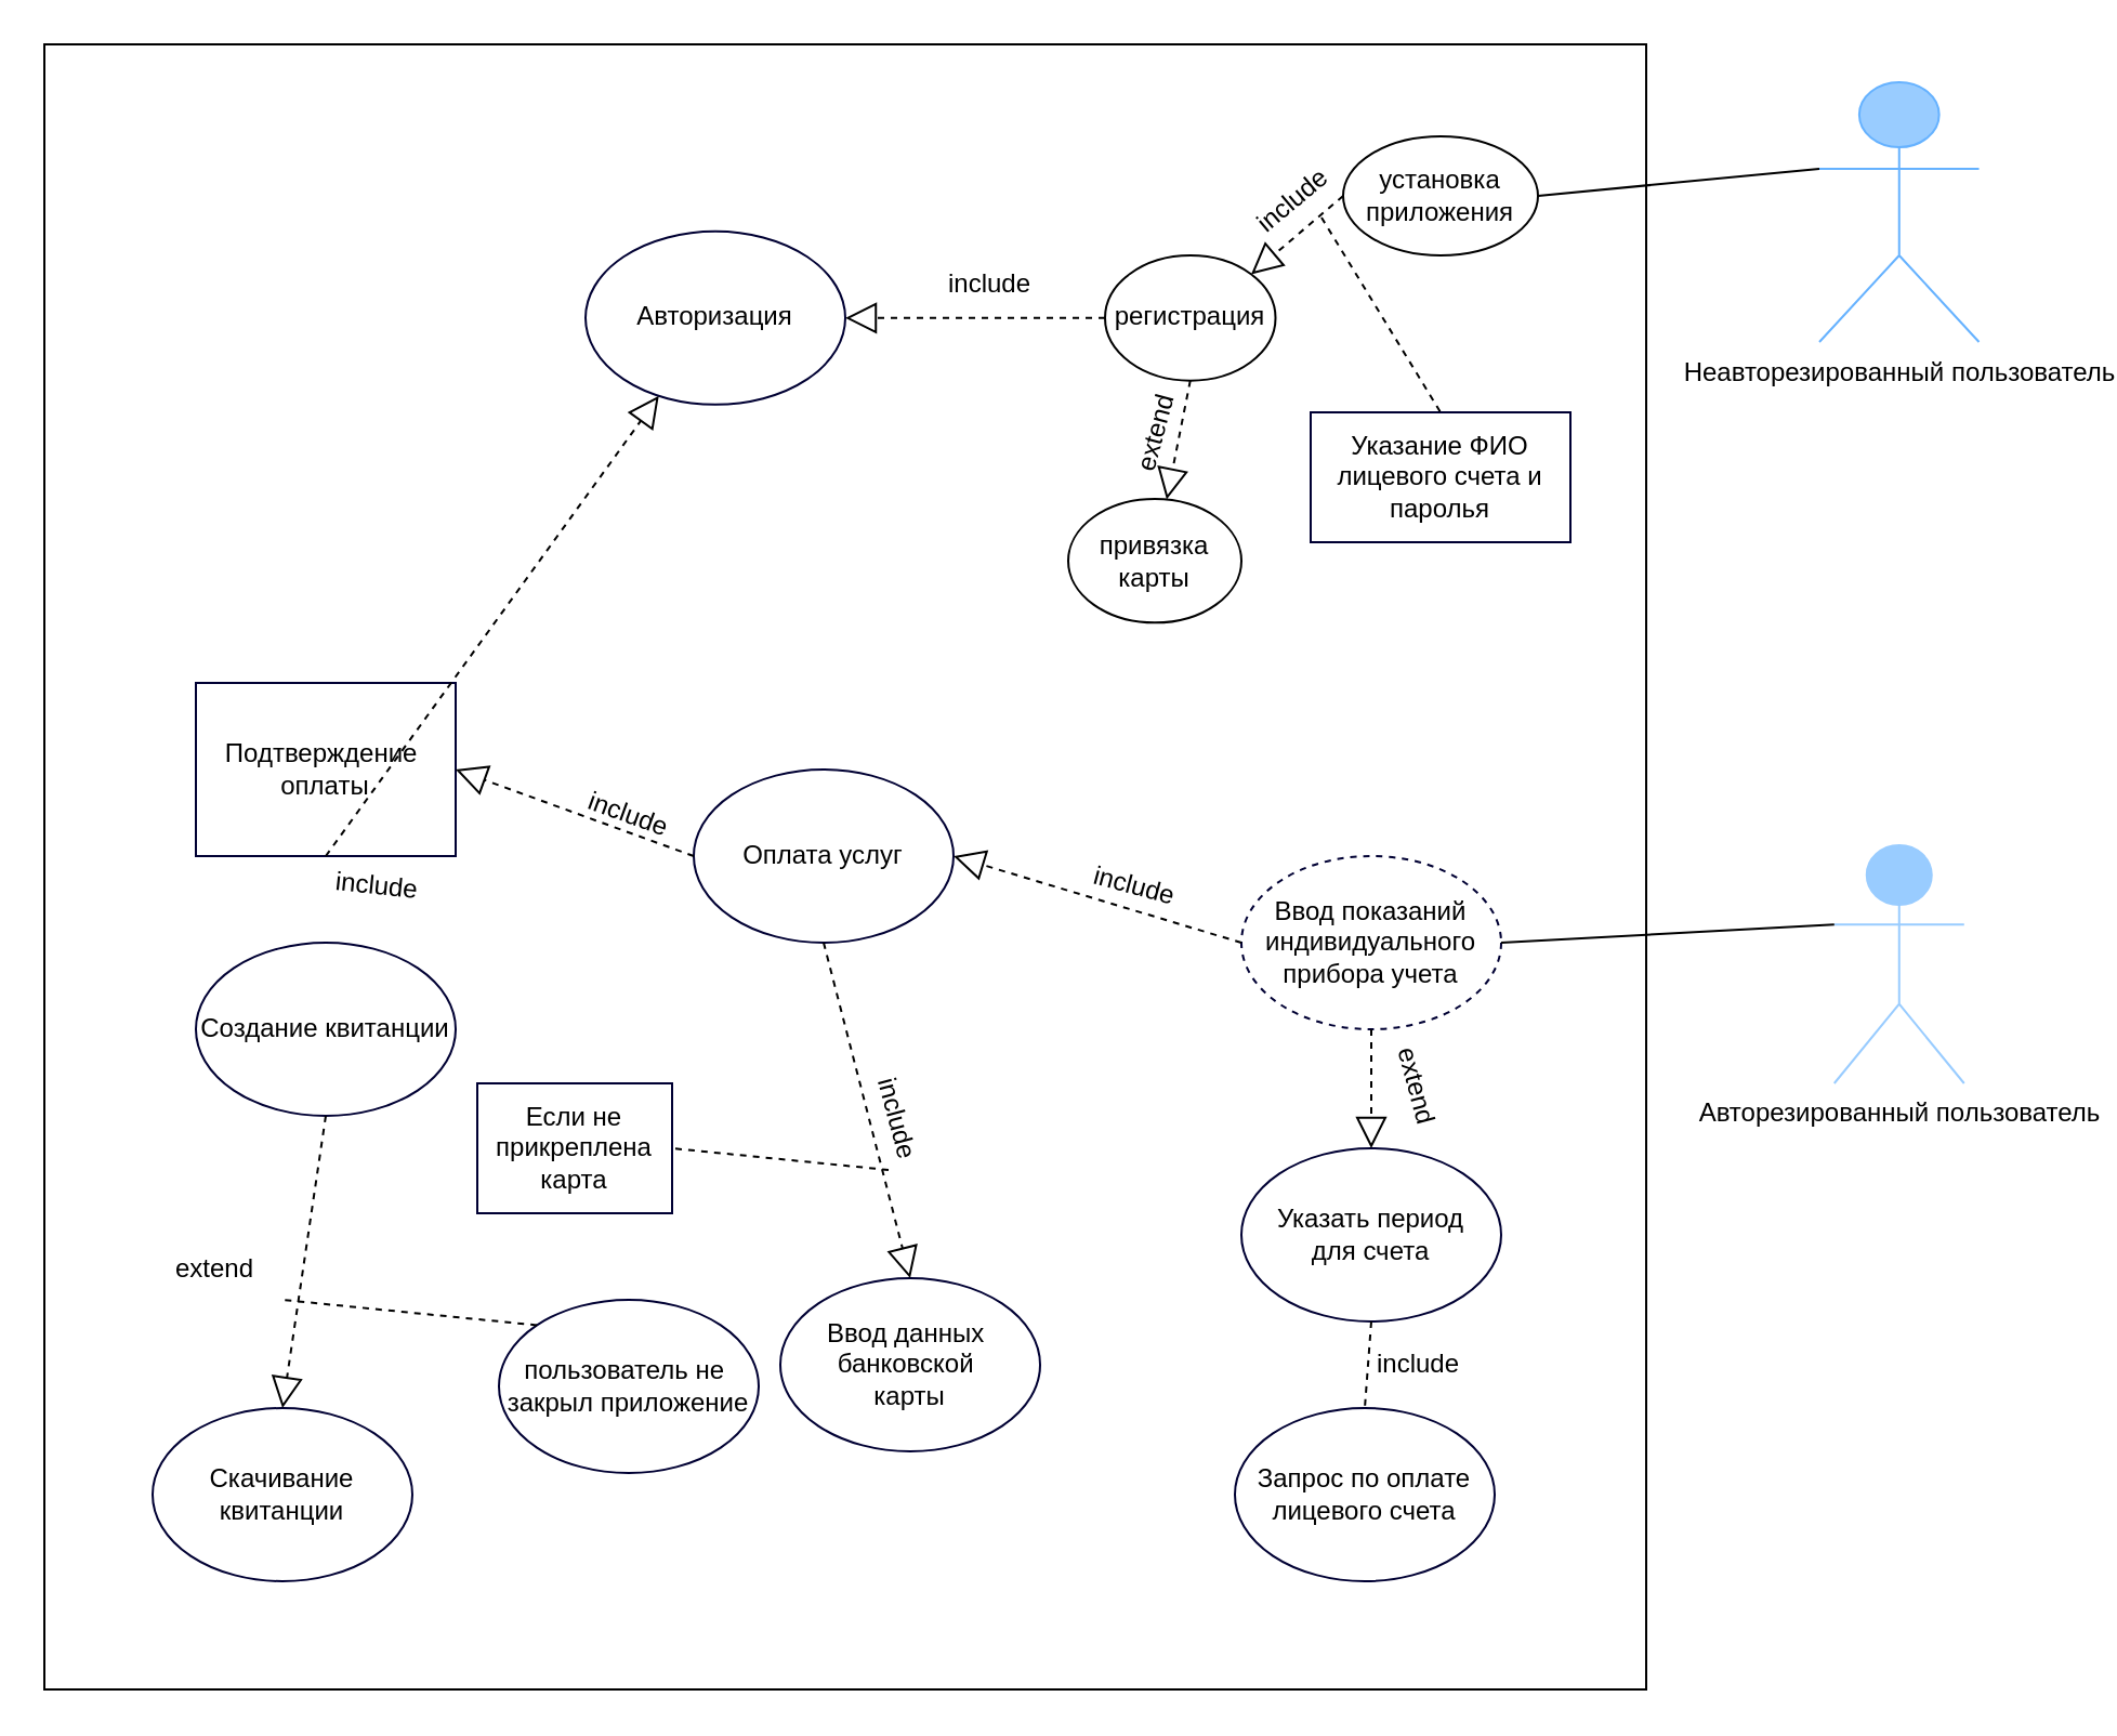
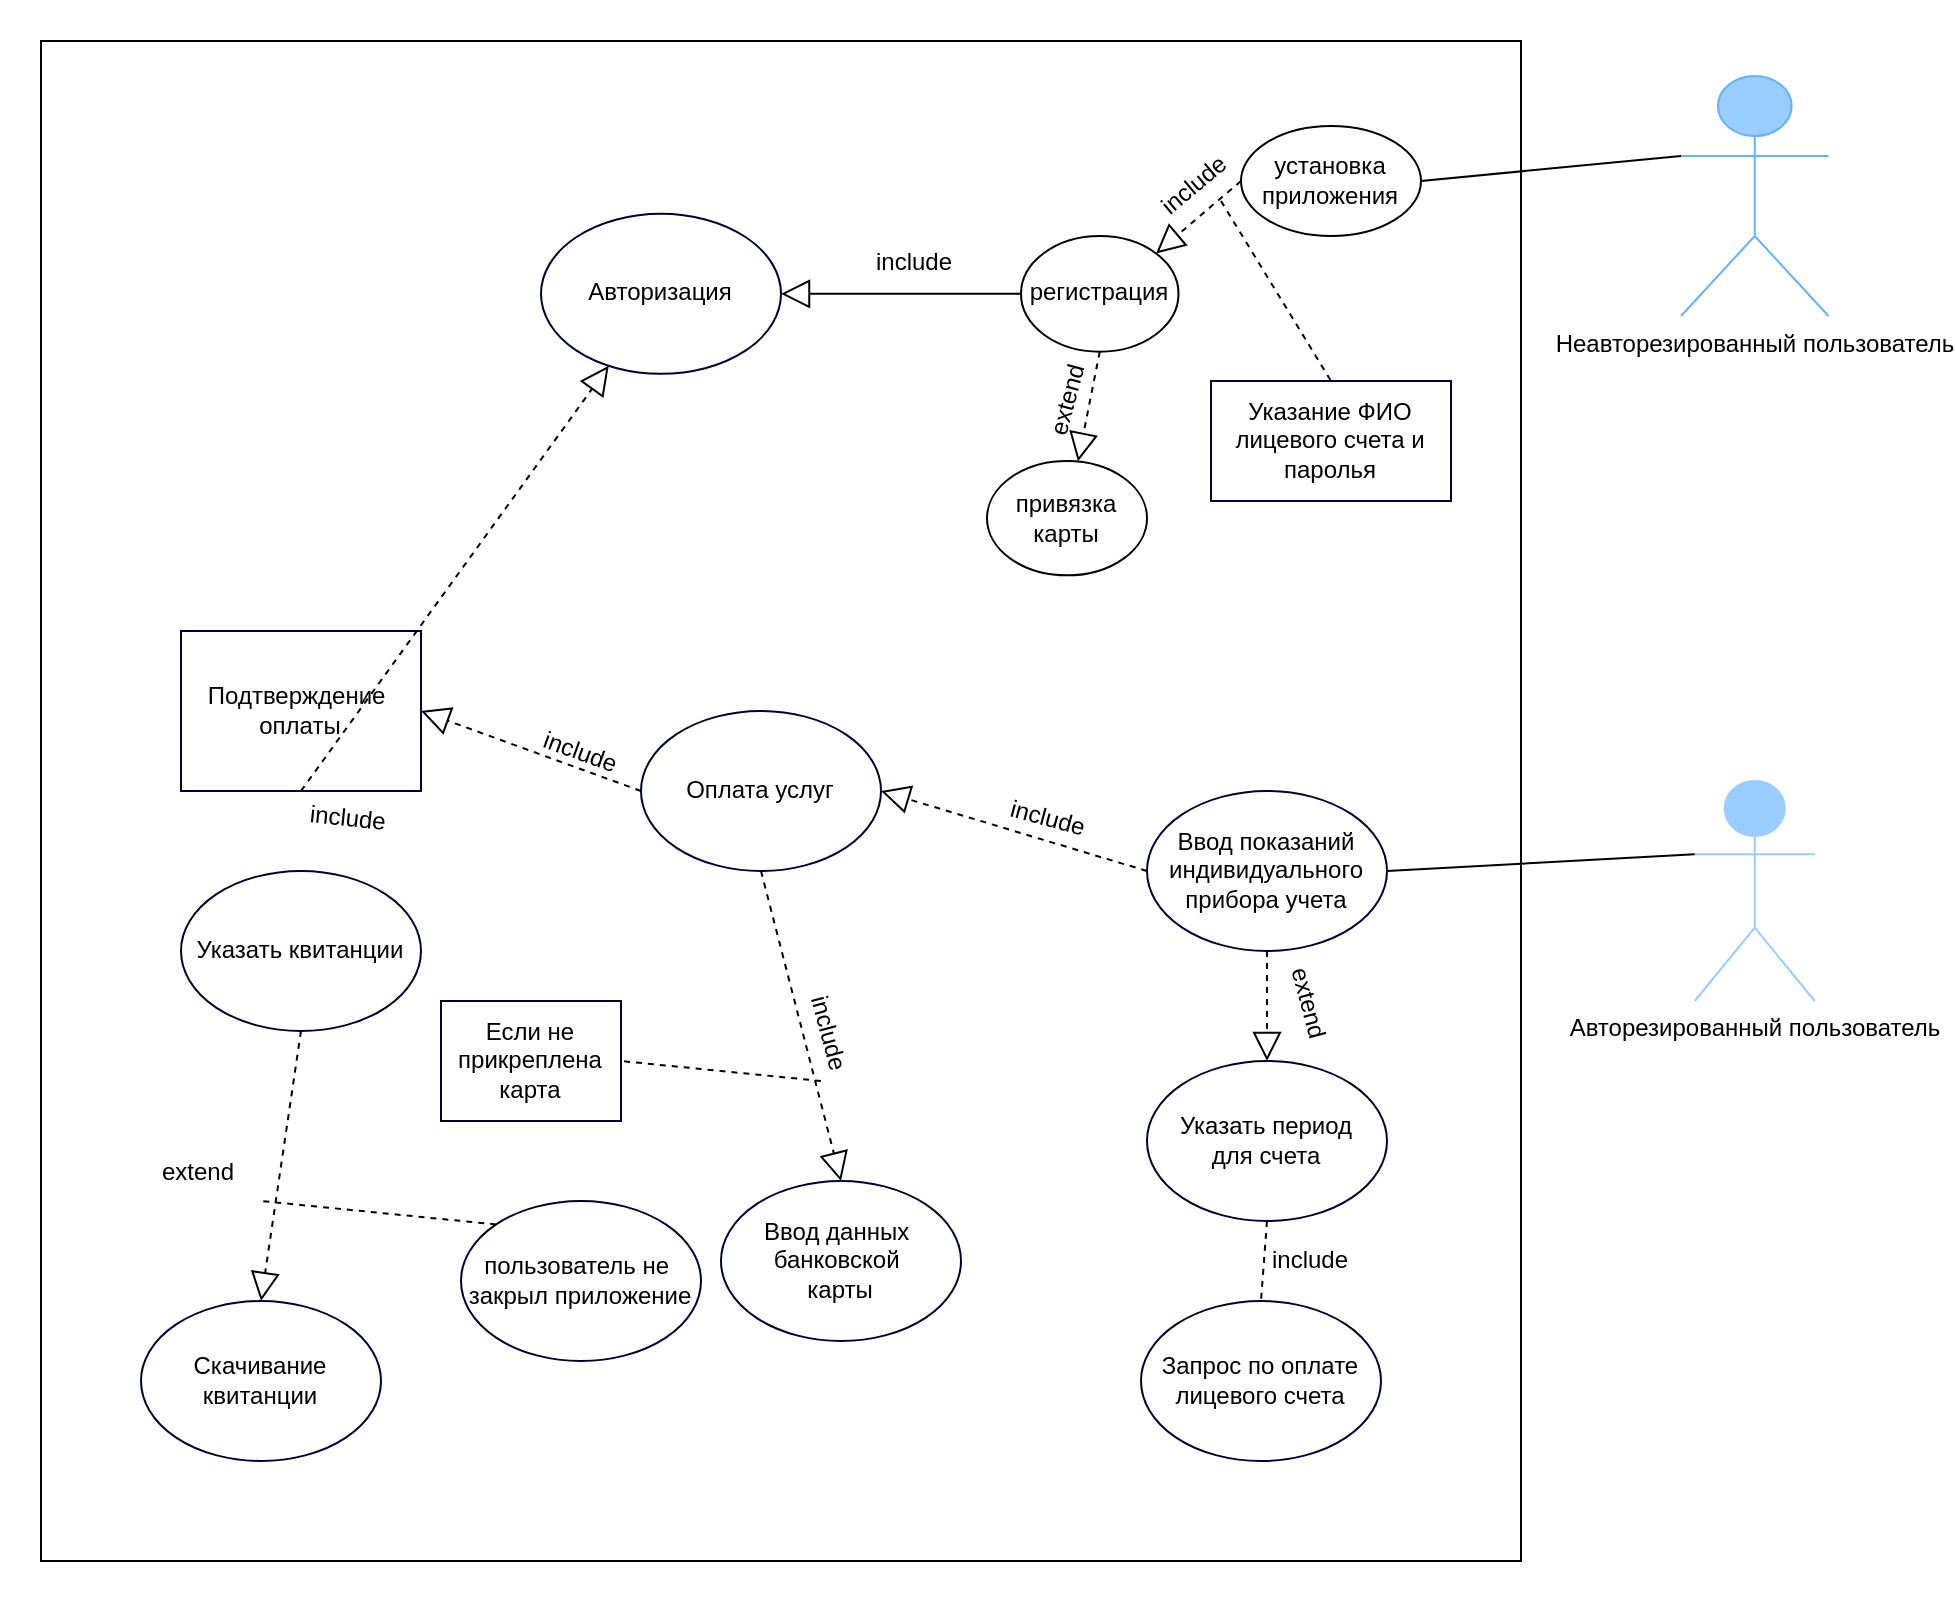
  <mxCell id="0" />
  <mxCell id="1" parent="0" />
  <mxCell id="2" value="" style="rounded=0;whiteSpace=wrap;html=1;" parent="1" vertex="1"><mxGeometry x="20" y="20" width="740" height="760" as="geometry" /></mxCell>
  <mxCell id="3" value="Авторезированный пользователь" style="shape=umlActor;verticalLabelPosition=bottom;verticalAlign=top;html=1;outlineConnect=0;fillColor=#99CCFF;strokeColor=#99CCFF;" parent="1" vertex="1"><mxGeometry x="846.88" y="390" width="60" height="110" as="geometry" /></mxCell>
  <mxCell id="4" value="Неавторезированный пользователь" style="shape=umlActor;verticalLabelPosition=bottom;verticalAlign=top;html=1;outlineConnect=0;fillColor=#99CCFF;strokeColor=#66B2FF;" parent="1" vertex="1"><mxGeometry x="840" y="37.5" width="73.75" height="120" as="geometry" /></mxCell>
  <mxCell id="5" value="регистрация" style="ellipse;whiteSpace=wrap;html=1;" parent="1" vertex="1"><mxGeometry x="510" y="117.5" width="78.75" height="57.81" as="geometry" /></mxCell>
  <mxCell id="6" value="привязка&lt;br&gt;карты" style="ellipse;whiteSpace=wrap;html=1;" parent="1" vertex="1"><mxGeometry x="493" y="230" width="80" height="57.18" as="geometry" /></mxCell>
  <mxCell id="7" value="установка&lt;br&gt;приложения" style="ellipse;whiteSpace=wrap;html=1;" parent="1" vertex="1"><mxGeometry x="620" y="62.5" width="90" height="55" as="geometry" /></mxCell>
  <mxCell id="8" value="Указание ФИО лицевого счета и паролья" style="rounded=0;whiteSpace=wrap;html=1;strokeColor=#000033;fillColor=#FFFFFF;" vertex="1" parent="1"><mxGeometry x="605" y="190" width="120" height="60" as="geometry" /></mxCell>
  <mxCell id="9" value="" style="endArrow=none;dashed=1;html=1;rounded=0;entryX=0.5;entryY=0;entryDx=0;entryDy=0;" edge="1" parent="1" target="8"><mxGeometry width="50" height="50" relative="1" as="geometry"><mxPoint x="610" y="100" as="sourcePoint" /><mxPoint x="670" y="280" as="targetPoint" /></mxGeometry></mxCell>
- <mxCell id="10" value="Ввод показаний индивидуального прибора учета" style="ellipse;whiteSpace=wrap;html=1;strokeColor=#000033;fillColor=#FFFFFF;dashed=1;" vertex="1" parent="1"><mxGeometry x="573" y="395" width="120" height="80" as="geometry" /></mxCell>
+ <mxCell id="10" value="Ввод показаний индивидуального прибора учета" style="ellipse;whiteSpace=wrap;html=1;strokeColor=#000033;fillColor=#FFFFFF;" vertex="1" parent="1"><mxGeometry x="573" y="395" width="120" height="80" as="geometry" /></mxCell>
  <mxCell id="11" value="Оплата услуг" style="ellipse;whiteSpace=wrap;html=1;strokeColor=#000033;fillColor=#FFFFFF;" vertex="1" parent="1"><mxGeometry x="320" y="355" width="120" height="80" as="geometry" /></mxCell>
  <mxCell id="12" value="Авторизация" style="ellipse;whiteSpace=wrap;html=1;strokeColor=#000033;fillColor=#FFFFFF;" vertex="1" parent="1"><mxGeometry x="270" y="106.41" width="120" height="80" as="geometry" /></mxCell>
  <mxCell id="13" value="Подтверждение&amp;nbsp;&lt;br&gt;оплаты" style="whiteSpace=wrap;html=1;strokeColor=#000033;fillColor=#FFFFFF;rounded=0;" vertex="1" parent="1"><mxGeometry x="90" y="315" width="120" height="80" as="geometry" /></mxCell>
  <mxCell id="14" value="Ввод данных&amp;nbsp;&lt;br&gt;банковской&amp;nbsp;&lt;br&gt;карты" style="ellipse;whiteSpace=wrap;html=1;strokeColor=#000033;fillColor=#FFFFFF;" vertex="1" parent="1"><mxGeometry x="360" y="590" width="120" height="80" as="geometry" /></mxCell>
  <mxCell id="15" value="Указать период&lt;br&gt;для счета" style="ellipse;whiteSpace=wrap;html=1;strokeColor=#000033;fillColor=#FFFFFF;" vertex="1" parent="1"><mxGeometry x="573" y="530" width="120" height="80" as="geometry" /></mxCell>
- <mxCell id="16" value="Создание квитанции" style="ellipse;whiteSpace=wrap;html=1;strokeColor=#000033;fillColor=#FFFFFF;" vertex="1" parent="1"><mxGeometry x="90" y="435" width="120" height="80" as="geometry" /></mxCell>
+ <mxCell id="16" value="Указать квитанции" style="ellipse;whiteSpace=wrap;html=1;strokeColor=#000033;fillColor=#FFFFFF;" vertex="1" parent="1"><mxGeometry x="90" y="435" width="120" height="80" as="geometry" /></mxCell>
  <mxCell id="17" value="Скачивание квитанции" style="ellipse;whiteSpace=wrap;html=1;strokeColor=#000033;fillColor=#FFFFFF;" vertex="1" parent="1"><mxGeometry x="70" y="650" width="120" height="80" as="geometry" /></mxCell>
  <mxCell id="18" value="Запрос по оплате лицевого счета" style="ellipse;whiteSpace=wrap;html=1;strokeColor=#000033;fillColor=#FFFFFF;" vertex="1" parent="1"><mxGeometry x="570" y="650" width="120" height="80" as="geometry" /></mxCell>
  <mxCell id="19" value="" style="endArrow=none;html=1;rounded=0;entryX=0;entryY=0.333;entryDx=0;entryDy=0;entryPerimeter=0;exitX=1;exitY=0.5;exitDx=0;exitDy=0;" edge="1" parent="1" source="10" target="3"><mxGeometry width="50" height="50" relative="1" as="geometry"><mxPoint x="620" y="430" as="sourcePoint" /><mxPoint x="670" y="380" as="targetPoint" /></mxGeometry></mxCell>
  <mxCell id="20" value="" style="endArrow=none;html=1;rounded=0;entryX=0;entryY=0.333;entryDx=0;entryDy=0;entryPerimeter=0;exitX=1;exitY=0.5;exitDx=0;exitDy=0;" edge="1" parent="1" source="7" target="4"><mxGeometry width="50" height="50" relative="1" as="geometry"><mxPoint x="620" y="430" as="sourcePoint" /><mxPoint x="670" y="380" as="targetPoint" /></mxGeometry></mxCell>
  <mxCell id="21" value="" style="endArrow=block;dashed=1;endFill=0;endSize=12;html=1;rounded=0;exitX=0.5;exitY=1;exitDx=0;exitDy=0;" edge="1" parent="1" source="5" target="6"><mxGeometry width="160" relative="1" as="geometry"><mxPoint x="110" y="227.97" as="sourcePoint" /><mxPoint x="270" y="227.97" as="targetPoint" /></mxGeometry></mxCell>
  <mxCell id="22" value="" style="endArrow=block;dashed=1;endFill=0;endSize=12;html=1;rounded=0;exitX=0;exitY=0.5;exitDx=0;exitDy=0;entryX=1;entryY=0;entryDx=0;entryDy=0;" edge="1" parent="1" source="7" target="5"><mxGeometry width="160" relative="1" as="geometry"><mxPoint x="280" y="280" as="sourcePoint" /><mxPoint x="440" y="280" as="targetPoint" /></mxGeometry></mxCell>
- <mxCell id="23" value="" style="endArrow=block;dashed=1;endFill=0;endSize=12;html=1;rounded=0;exitX=0;exitY=0.5;exitDx=0;exitDy=0;entryX=1;entryY=0.5;entryDx=0;entryDy=0;" edge="1" parent="1" source="5" target="12"><mxGeometry width="160" relative="1" as="geometry"><mxPoint x="503.795" y="160" as="sourcePoint" /><mxPoint x="492.996" y="214.969" as="targetPoint" /></mxGeometry></mxCell>
+ <mxCell id="23" value="" style="endArrow=block;dashed=0;endFill=0;endSize=12;html=1;rounded=0;exitX=0;exitY=0.5;exitDx=0;exitDy=0;entryX=1;entryY=0.5;entryDx=0;entryDy=0;" edge="1" parent="1" source="5" target="12"><mxGeometry width="160" relative="1" as="geometry"><mxPoint x="503.795" y="160" as="sourcePoint" /><mxPoint x="492.996" y="214.969" as="targetPoint" /></mxGeometry></mxCell>
  <mxCell id="24" value="" style="endArrow=block;dashed=1;endFill=0;endSize=12;html=1;rounded=0;exitX=0;exitY=0.5;exitDx=0;exitDy=0;entryX=1;entryY=0.5;entryDx=0;entryDy=0;" edge="1" parent="1" source="10" target="11"><mxGeometry width="160" relative="1" as="geometry"><mxPoint x="521" y="420" as="sourcePoint" /><mxPoint x="509.996" y="484.999" as="targetPoint" /></mxGeometry></mxCell>
  <mxCell id="25" value="" style="endArrow=block;dashed=1;endFill=0;endSize=12;html=1;rounded=0;exitX=0;exitY=0.5;exitDx=0;exitDy=0;entryX=1;entryY=0.5;entryDx=0;entryDy=0;" edge="1" parent="1" source="11" target="13"><mxGeometry width="160" relative="1" as="geometry"><mxPoint x="290.795" y="435" as="sourcePoint" /><mxPoint x="279.996" y="489.969" as="targetPoint" /></mxGeometry></mxCell>
  <mxCell id="26" value="Если не прикреплена карта" style="rounded=0;whiteSpace=wrap;html=1;strokeColor=#000033;fillColor=#FFFFFF;" vertex="1" parent="1"><mxGeometry x="220" y="500" width="90" height="60" as="geometry" /></mxCell>
  <mxCell id="27" value="" style="endArrow=block;dashed=1;endFill=0;endSize=12;html=1;rounded=0;exitX=0.5;exitY=1;exitDx=0;exitDy=0;entryX=0.5;entryY=0;entryDx=0;entryDy=0;" edge="1" parent="1" source="11" target="14"><mxGeometry width="160" relative="1" as="geometry"><mxPoint x="450.795" y="520" as="sourcePoint" /><mxPoint x="430" y="570" as="targetPoint" /></mxGeometry></mxCell>
  <mxCell id="28" value="" style="endArrow=none;dashed=1;html=1;rounded=0;entryX=1;entryY=0.5;entryDx=0;entryDy=0;" edge="1" parent="1" target="26"><mxGeometry width="50" height="50" relative="1" as="geometry"><mxPoint x="410" y="540" as="sourcePoint" /><mxPoint x="670" y="500" as="targetPoint" /></mxGeometry></mxCell>
  <mxCell id="29" value="" style="endArrow=block;dashed=1;endFill=0;endSize=12;html=1;rounded=0;exitX=0.5;exitY=1;exitDx=0;exitDy=0;" edge="1" parent="1" source="13" target="12"><mxGeometry width="160" relative="1" as="geometry"><mxPoint x="155.395" y="485" as="sourcePoint" /><mxPoint x="144.596" y="539.969" as="targetPoint" /></mxGeometry></mxCell>
  <mxCell id="30" value="" style="endArrow=block;dashed=1;endFill=0;endSize=12;html=1;rounded=0;exitX=0.5;exitY=1;exitDx=0;exitDy=0;entryX=0.5;entryY=0;entryDx=0;entryDy=0;" edge="1" parent="1" source="16" target="17"><mxGeometry width="160" relative="1" as="geometry"><mxPoint x="400.795" y="330" as="sourcePoint" /><mxPoint x="389.996" y="384.969" as="targetPoint" /></mxGeometry></mxCell>
  <mxCell id="31" value="" style="endArrow=block;dashed=1;endFill=0;endSize=12;html=1;rounded=0;exitX=0.5;exitY=1;exitDx=0;exitDy=0;entryX=0.5;entryY=0;entryDx=0;entryDy=0;" edge="1" parent="1" source="10" target="15"><mxGeometry width="160" relative="1" as="geometry"><mxPoint x="410.795" y="340" as="sourcePoint" /><mxPoint x="399.996" y="394.969" as="targetPoint" /></mxGeometry></mxCell>
  <mxCell id="32" value="" style="endArrow=none;dashed=1;endFill=0;endSize=12;html=1;rounded=0;exitX=0.5;exitY=1;exitDx=0;exitDy=0;entryX=0.5;entryY=0;entryDx=0;entryDy=0;" edge="1" parent="1" source="15" target="18"><mxGeometry width="160" relative="1" as="geometry"><mxPoint x="420.795" y="350" as="sourcePoint" /><mxPoint x="409.996" y="404.969" as="targetPoint" /></mxGeometry></mxCell>
  <mxCell id="33" value="пользователь не&amp;nbsp;&lt;br&gt;закрыл приложение" style="ellipse;whiteSpace=wrap;html=1;strokeColor=#000033;fillColor=#FFFFFF;" vertex="1" parent="1"><mxGeometry x="230" y="600" width="120" height="80" as="geometry" /></mxCell>
  <mxCell id="34" value="" style="endArrow=none;dashed=1;html=1;rounded=0;exitX=0;exitY=0;exitDx=0;exitDy=0;" edge="1" parent="1" source="33"><mxGeometry width="50" height="50" relative="1" as="geometry"><mxPoint x="620" y="420" as="sourcePoint" /><mxPoint x="130" y="600" as="targetPoint" /></mxGeometry></mxCell>
  <mxCell id="35" value="extend" style="text;strokeColor=none;fillColor=none;align=left;verticalAlign=middle;spacingLeft=4;spacingRight=4;overflow=hidden;points=[[0,0.5],[1,0.5]];portConstraint=eastwest;rotatable=0;" vertex="1" parent="1"><mxGeometry x="75" y="570" width="70" height="30" as="geometry" /></mxCell>
  <mxCell id="36" value="include" style="text;html=1;strokeColor=none;fillColor=none;align=center;verticalAlign=middle;whiteSpace=wrap;rounded=0;rotation=0;" vertex="1" parent="1"><mxGeometry x="432.5" y="117.5" width="47.5" height="27.18" as="geometry" /></mxCell>
  <mxCell id="37" value="include" style="text;html=1;strokeColor=none;fillColor=none;align=center;verticalAlign=middle;whiteSpace=wrap;rounded=0;rotation=15;" vertex="1" parent="1"><mxGeometry x="500" y="395" width="47.5" height="27.18" as="geometry" /></mxCell>
  <mxCell id="38" value="include" style="text;html=1;strokeColor=none;fillColor=none;align=center;verticalAlign=middle;whiteSpace=wrap;rounded=0;rotation=20;" vertex="1" parent="1"><mxGeometry x="266.25" y="362.82" width="47.5" height="27.18" as="geometry" /></mxCell>
  <mxCell id="39" value="include" style="text;html=1;strokeColor=none;fillColor=none;align=center;verticalAlign=middle;whiteSpace=wrap;rounded=0;rotation=0;" vertex="1" parent="1"><mxGeometry x="630" y="616.52" width="50" height="27.18" as="geometry" /></mxCell>
  <mxCell id="40" value="include" style="text;html=1;strokeColor=none;fillColor=none;align=center;verticalAlign=middle;whiteSpace=wrap;rounded=0;rotation=75;" vertex="1" parent="1"><mxGeometry x="390" y="502.82" width="47.5" height="27.18" as="geometry" /></mxCell>
  <mxCell id="41" value="include" style="text;html=1;strokeColor=none;fillColor=none;align=center;verticalAlign=middle;whiteSpace=wrap;rounded=0;rotation=-40;" vertex="1" parent="1"><mxGeometry x="572.5" y="79.23" width="47.5" height="27.18" as="geometry" /></mxCell>
  <mxCell id="42" value="include" style="text;html=1;strokeColor=none;fillColor=none;align=center;verticalAlign=middle;whiteSpace=wrap;rounded=0;rotation=6;" vertex="1" parent="1"><mxGeometry x="150" y="395" width="47.5" height="27.18" as="geometry" /></mxCell>
  <mxCell id="43" value="extend" style="text;html=1;strokeColor=none;fillColor=none;align=center;verticalAlign=middle;whiteSpace=wrap;rounded=0;rotation=-75;" vertex="1" parent="1"><mxGeometry x="510" y="186.41" width="47.5" height="27.18" as="geometry" /></mxCell>
  <mxCell id="44" value="extend" style="text;html=1;strokeColor=none;fillColor=none;align=center;verticalAlign=middle;whiteSpace=wrap;rounded=0;rotation=75;" vertex="1" parent="1"><mxGeometry x="630" y="487.82" width="47.5" height="27.18" as="geometry" /></mxCell>
